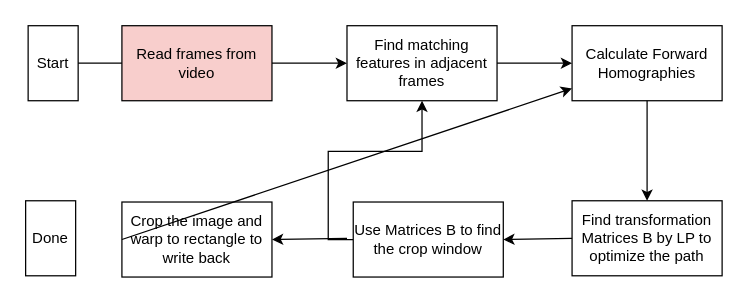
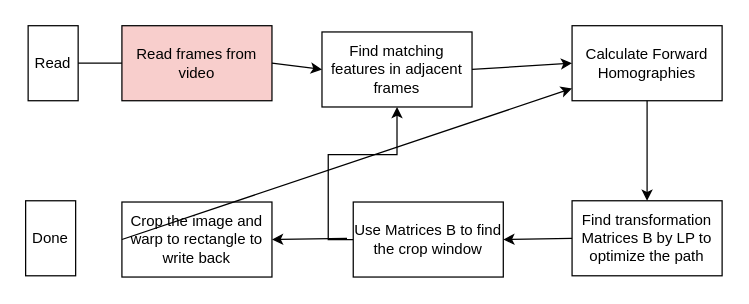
  <mxCell id="0" />
  <mxCell id="1" parent="0" />
  <mxCell id="2" value="Read frames from video" style="rounded=0;whiteSpace=wrap;html=1;fillColor=#f8cecc;" vertex="1" parent="1"><mxGeometry x="97" y="20" width="120" height="60" as="geometry" /></mxCell>
- <mxCell id="3" value="Find matching features in adjacent frames" style="rounded=0;whiteSpace=wrap;html=1;" vertex="1" parent="1"><mxGeometry x="277" y="20" width="120" height="60" as="geometry" /></mxCell>
+ <mxCell id="3" value="Find matching features in adjacent frames" style="rounded=0;whiteSpace=wrap;html=1;" vertex="1" parent="1"><mxGeometry x="257" y="25" width="120" height="60" as="geometry" /></mxCell>
  <mxCell id="4" value="" style="endArrow=classic;html=1;entryX=0;entryY=0.5;entryDx=0;entryDy=0;" edge="1" parent="1" target="3"><mxGeometry width="50" height="50" relative="1" as="geometry"><mxPoint x="217" y="50" as="sourcePoint" /><mxPoint x="267" y="0" as="targetPoint" /></mxGeometry></mxCell>
  <mxCell id="5" value="Calculate Forward Homographies" style="rounded=0;whiteSpace=wrap;html=1;" vertex="1" parent="1"><mxGeometry x="457" y="20" width="120" height="60" as="geometry" /></mxCell>
  <mxCell id="6" value="" style="endArrow=classic;html=1;exitX=1;exitY=0.5;exitDx=0;exitDy=0;entryX=0;entryY=0.5;entryDx=0;entryDy=0;" edge="1" parent="1" source="3" target="5"><mxGeometry width="50" height="50" relative="1" as="geometry"><mxPoint x="397" y="60" as="sourcePoint" /><mxPoint x="447" y="10" as="targetPoint" /><Array as="points" /></mxGeometry></mxCell>
  <mxCell id="7" value="Find transformation Matrices B by LP to optimize the path" style="rounded=0;whiteSpace=wrap;html=1;" vertex="1" parent="1"><mxGeometry x="457" y="160" width="120" height="60" as="geometry" /></mxCell>
  <mxCell id="8" value="" style="endArrow=classic;html=1;exitX=0.5;exitY=1;exitDx=0;exitDy=0;entryX=0.5;entryY=0;entryDx=0;entryDy=0;" edge="1" parent="1" source="5" target="7"><mxGeometry width="50" height="50" relative="1" as="geometry"><mxPoint x="297" y="200" as="sourcePoint" /><mxPoint x="347" y="150" as="targetPoint" /></mxGeometry></mxCell>
  <mxCell id="9" value="" style="edgeStyle=orthogonalEdgeStyle;rounded=0;orthogonalLoop=1;jettySize=auto;html=1;exitX=0;exitY=0.5;exitDx=0;exitDy=0;" edge="1" parent="1" source="10" target="3"><mxGeometry relative="1" as="geometry" /></mxCell>
  <mxCell id="10" value="Use Matrices B to find the crop window" style="rounded=0;whiteSpace=wrap;html=1;" vertex="1" parent="1"><mxGeometry x="282" y="161" width="120" height="60" as="geometry" /></mxCell>
  <mxCell id="11" value="" style="endArrow=classic;html=1;entryX=1;entryY=0.5;entryDx=0;entryDy=0;exitX=0;exitY=0.5;exitDx=0;exitDy=0;" edge="1" parent="1" source="7" target="10"><mxGeometry width="50" height="50" relative="1" as="geometry"><mxPoint x="297" y="200" as="sourcePoint" /><mxPoint x="347" y="150" as="targetPoint" /></mxGeometry></mxCell>
  <mxCell id="12" value="Crop the image and warp to rectangle to write back" style="rounded=0;whiteSpace=wrap;html=1;" vertex="1" parent="1"><mxGeometry x="97" y="161" width="120" height="60" as="geometry" /></mxCell>
  <mxCell id="13" value="" style="endArrow=classic;html=1;entryX=1;entryY=0.5;entryDx=0;entryDy=0;" edge="1" parent="1" target="12"><mxGeometry width="50" height="50" relative="1" as="geometry"><mxPoint x="277" y="190" as="sourcePoint" /><mxPoint x="347" y="130" as="targetPoint" /></mxGeometry></mxCell>
- <mxCell id="14" value="Start" style="rounded=0;whiteSpace=wrap;html=1;" vertex="1" parent="1"><mxGeometry x="22" y="20" width="40" height="60" as="geometry" /></mxCell>
+ <mxCell id="14" value="Read" style="rounded=0;whiteSpace=wrap;html=1;" vertex="1" parent="1"><mxGeometry x="22" y="20" width="40" height="60" as="geometry" /></mxCell>
  <mxCell id="15" value="Done" style="rounded=0;whiteSpace=wrap;html=1;" vertex="1" parent="1"><mxGeometry x="20" y="160" width="40" height="60" as="geometry" /></mxCell>
  <mxCell id="16" value="" style="endArrow=none;html=1;exitX=1;exitY=0.5;exitDx=0;exitDy=0;entryX=0;entryY=0.5;entryDx=0;entryDy=0;" edge="1" parent="1" source="14" target="2"><mxGeometry width="50" height="50" relative="1" as="geometry"><mxPoint x="297" y="180" as="sourcePoint" /><mxPoint x="347" y="130" as="targetPoint" /></mxGeometry></mxCell>
  <mxCell id="17" value="" style="endArrow=classic;html=1;exitX=0;exitY=0.5;exitDx=0;exitDy=0;" edge="1" parent="1" source="12" target="5"><mxGeometry width="50" height="50" relative="1" as="geometry"><mxPoint x="297" y="180" as="sourcePoint" /><mxPoint x="347" y="130" as="targetPoint" /></mxGeometry></mxCell>
